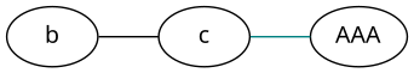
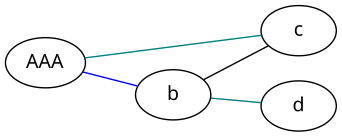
  graph {
    fontname="Noto Sans"
    rankdir=LR
    node [fontname="Noto Sans"]
    edge [color=teal fontname="Noto Sans"]
    n1 [height=0.5 label=AAA width=0.75]
    b [height=0.5 width=0.75]
    c [height=0.5 width=0.75]
+   d [height=0.5 width=0.75]
+   n1 -- b [color=blue]
    b -- c [color=black]
+   b -- d
    c -- n1
  }
